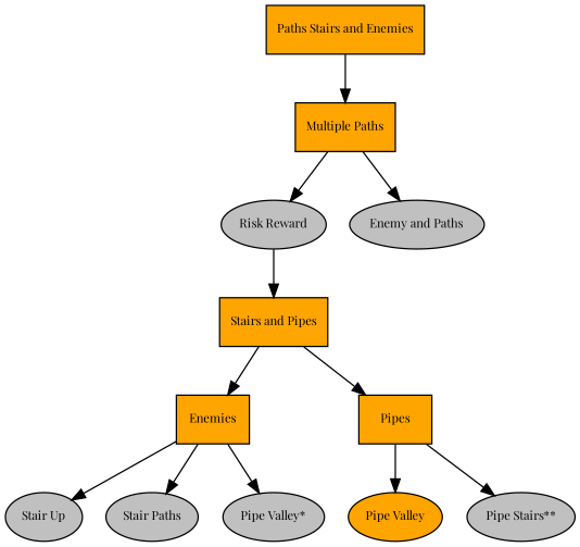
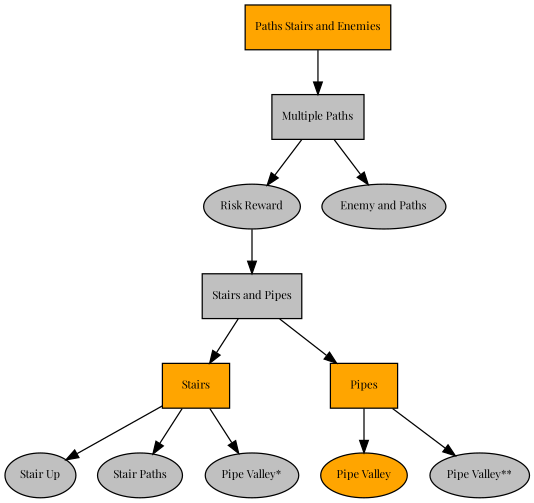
  digraph {
    fontname="Playfair Display"
    ordering=out
    node [fillcolor=orange fontcolor=black fontname="Playfair Display" fontsize=9 shape=ellipse style=filled]
    edge [fontname="Playfair Display"]
    n1 [label="Paths Stairs and Enemies" shape=box]
-   n2 [label="Multiple Paths" shape=box]
+   n2 [fillcolor=gray label="Multiple Paths" shape=box]
    n3 [fillcolor=gray label="Risk Reward"]
    n4 [fillcolor=gray label="Enemy and Paths"]
-   n5 [label="Stairs and Pipes" shape=box]
-   n6 [label=Enemies shape=box]
+   n5 [fillcolor=gray label="Stairs and Pipes" shape=box]
+   n6 [label=Stairs shape=box]
    n7 [label=Pipes shape=box]
    n8 [fillcolor=gray label="Stair Up"]
    n9 [fillcolor=gray label="Stair Paths"]
    n10 [fillcolor=gray label="Pipe Valley*"]
    n11 [label="Pipe Valley"]
-   n12 [fillcolor=gray label="Pipe Stairs**"]
+   n12 [fillcolor=gray label="Pipe Valley**"]
    n1 -> n2
    n2 -> n3
    n2 -> n4
    n3 -> n5
    n5 -> n6
    n5 -> n7
    n6 -> n8
    n6 -> n9
    n6 -> n10
    n7 -> n11
    n7 -> n12
  }
